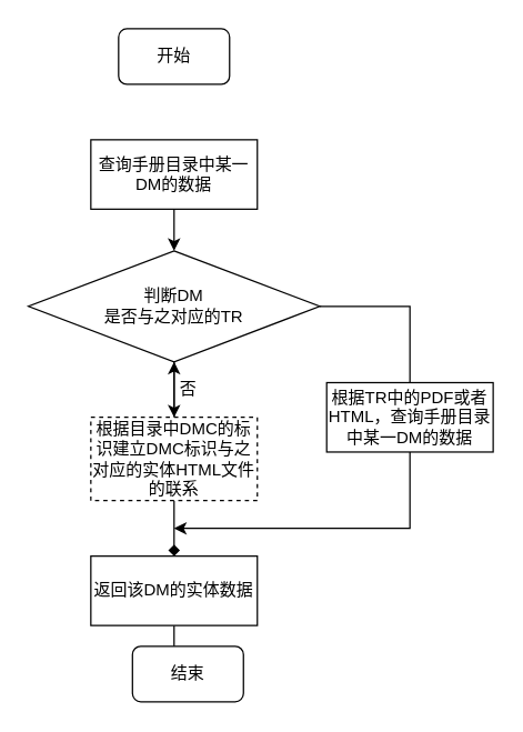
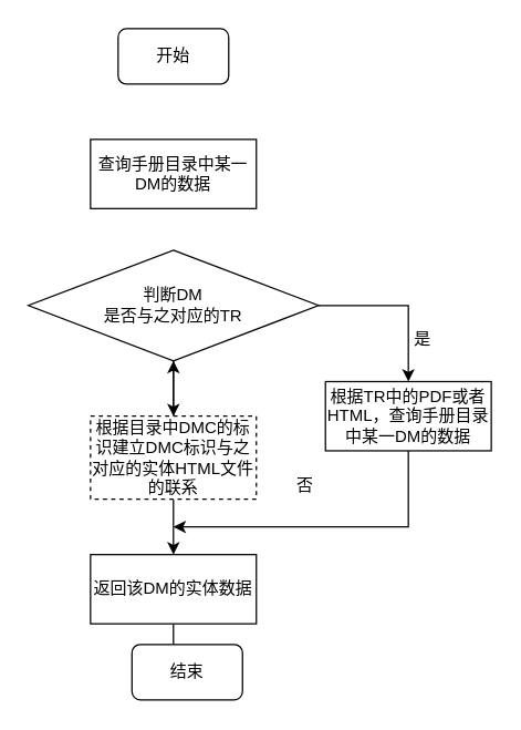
  <mxCell id="0" />
  <mxCell id="1" parent="0" />
  <mxCell id="2" value="开始" style="rounded=1;whiteSpace=wrap;html=1;" vertex="1" parent="1"><mxGeometry x="85" y="20" width="80" height="40" as="geometry" /></mxCell>
- <mxCell id="3" style="edgeStyle=orthogonalEdgeStyle;rounded=0;orthogonalLoop=1;jettySize=auto;html=1;" edge="1" parent="1" source="4" target="7"><mxGeometry relative="1" as="geometry" /></mxCell>
  <mxCell id="4" value="查询手册目录中某一DM的数据" style="rounded=0;whiteSpace=wrap;html=1;" vertex="1" parent="1"><mxGeometry x="65" y="100" width="120" height="50" as="geometry" /></mxCell>
  <mxCell id="5" style="edgeStyle=orthogonalEdgeStyle;rounded=0;orthogonalLoop=1;jettySize=auto;html=1;entryX=0.5;entryY=0;entryDx=0;entryDy=0;" edge="1" parent="1" source="7" target="10"><mxGeometry relative="1" as="geometry" /></mxCell>
- <mxCell id="6" style="edgeStyle=orthogonalEdgeStyle;rounded=0;orthogonalLoop=1;jettySize=auto;html=1;endArrow=none;" edge="1" parent="1" source="7" target="12"><mxGeometry relative="1" as="geometry" /></mxCell>
+ <mxCell id="6" style="edgeStyle=orthogonalEdgeStyle;rounded=0;orthogonalLoop=1;jettySize=auto;html=1;" edge="1" parent="1" source="7" target="12"><mxGeometry relative="1" as="geometry" /></mxCell>
  <mxCell id="7" value="判断DM&lt;br&gt;是否与之对应的TR" style="rhombus;whiteSpace=wrap;html=1;" vertex="1" parent="1"><mxGeometry x="20" y="180" width="210" height="80" as="geometry" /></mxCell>
  <mxCell id="8" value="" style="edgeStyle=orthogonalEdgeStyle;rounded=0;orthogonalLoop=1;jettySize=auto;html=1;" edge="1" parent="1" source="10" target="7"><mxGeometry relative="1" as="geometry" /></mxCell>
- <mxCell id="9" style="edgeStyle=orthogonalEdgeStyle;rounded=0;orthogonalLoop=1;jettySize=auto;html=1;entryX=0.5;entryY=0;entryDx=0;entryDy=0;endArrow=diamond;" edge="1" parent="1" source="10" target="16"><mxGeometry relative="1" as="geometry" /></mxCell>
+ <mxCell id="9" style="edgeStyle=orthogonalEdgeStyle;rounded=0;orthogonalLoop=1;jettySize=auto;html=1;entryX=0.5;entryY=0;entryDx=0;entryDy=0;" edge="1" parent="1" source="10" target="16"><mxGeometry relative="1" as="geometry" /></mxCell>
  <mxCell id="10" value="根据目录中DMC的标识建立DMC标识与之对应的实体HTML文件的联系" style="rounded=0;whiteSpace=wrap;html=1;dashed=1;" vertex="1" parent="1"><mxGeometry x="65" y="300" width="120" height="60" as="geometry" /></mxCell>
  <mxCell id="11" style="edgeStyle=orthogonalEdgeStyle;rounded=0;orthogonalLoop=1;jettySize=auto;html=1;" edge="1" parent="1" source="12"><mxGeometry relative="1" as="geometry"><mxPoint x="125" y="380" as="targetPoint" /><Array as="points"><mxPoint x="295" y="380" /><mxPoint x="125" y="380" /></Array></mxGeometry></mxCell>
  <mxCell id="12" value="根据TR中的PDF或者HTML，查询手册目录中某一DM的数据" style="rounded=0;whiteSpace=wrap;html=1;" vertex="1" parent="1"><mxGeometry x="235" y="275" width="120" height="50" as="geometry" /></mxCell>
- <mxCell id="13" value="否" style="text;html=1;align=center;verticalAlign=middle;resizable=0;points=[];autosize=1;strokeColor=none;fillColor=none;" vertex="1" parent="1"><mxGeometry x="115" y="265" width="40" height="30" as="geometry" /></mxCell>
+ <mxCell id="13" value="否" style="text;html=1;align=center;verticalAlign=middle;resizable=0;points=[];autosize=1;strokeColor=none;fillColor=none;" vertex="1" parent="1"><mxGeometry x="200" y="335" width="40" height="30" as="geometry" /></mxCell>
+ <mxCell id="14" value="是" style="text;html=1;align=center;verticalAlign=middle;resizable=0;points=[];autosize=1;strokeColor=none;fillColor=none;" vertex="1" parent="1"><mxGeometry x="285" y="230" width="40" height="30" as="geometry" /></mxCell>
  <mxCell id="15" style="edgeStyle=orthogonalEdgeStyle;rounded=0;orthogonalLoop=1;jettySize=auto;html=1;entryX=0.5;entryY=0;entryDx=0;entryDy=0;" edge="1" parent="1" source="16" target="17"><mxGeometry relative="1" as="geometry" /></mxCell>
  <mxCell id="16" value="返回该DM的实体数据" style="rounded=0;whiteSpace=wrap;html=1;" vertex="1" parent="1"><mxGeometry x="65" y="400" width="120" height="50" as="geometry" /></mxCell>
  <mxCell id="17" value="结束" style="rounded=1;whiteSpace=wrap;html=1;" vertex="1" parent="1"><mxGeometry x="95" y="465" width="80" height="40" as="geometry" /></mxCell>
